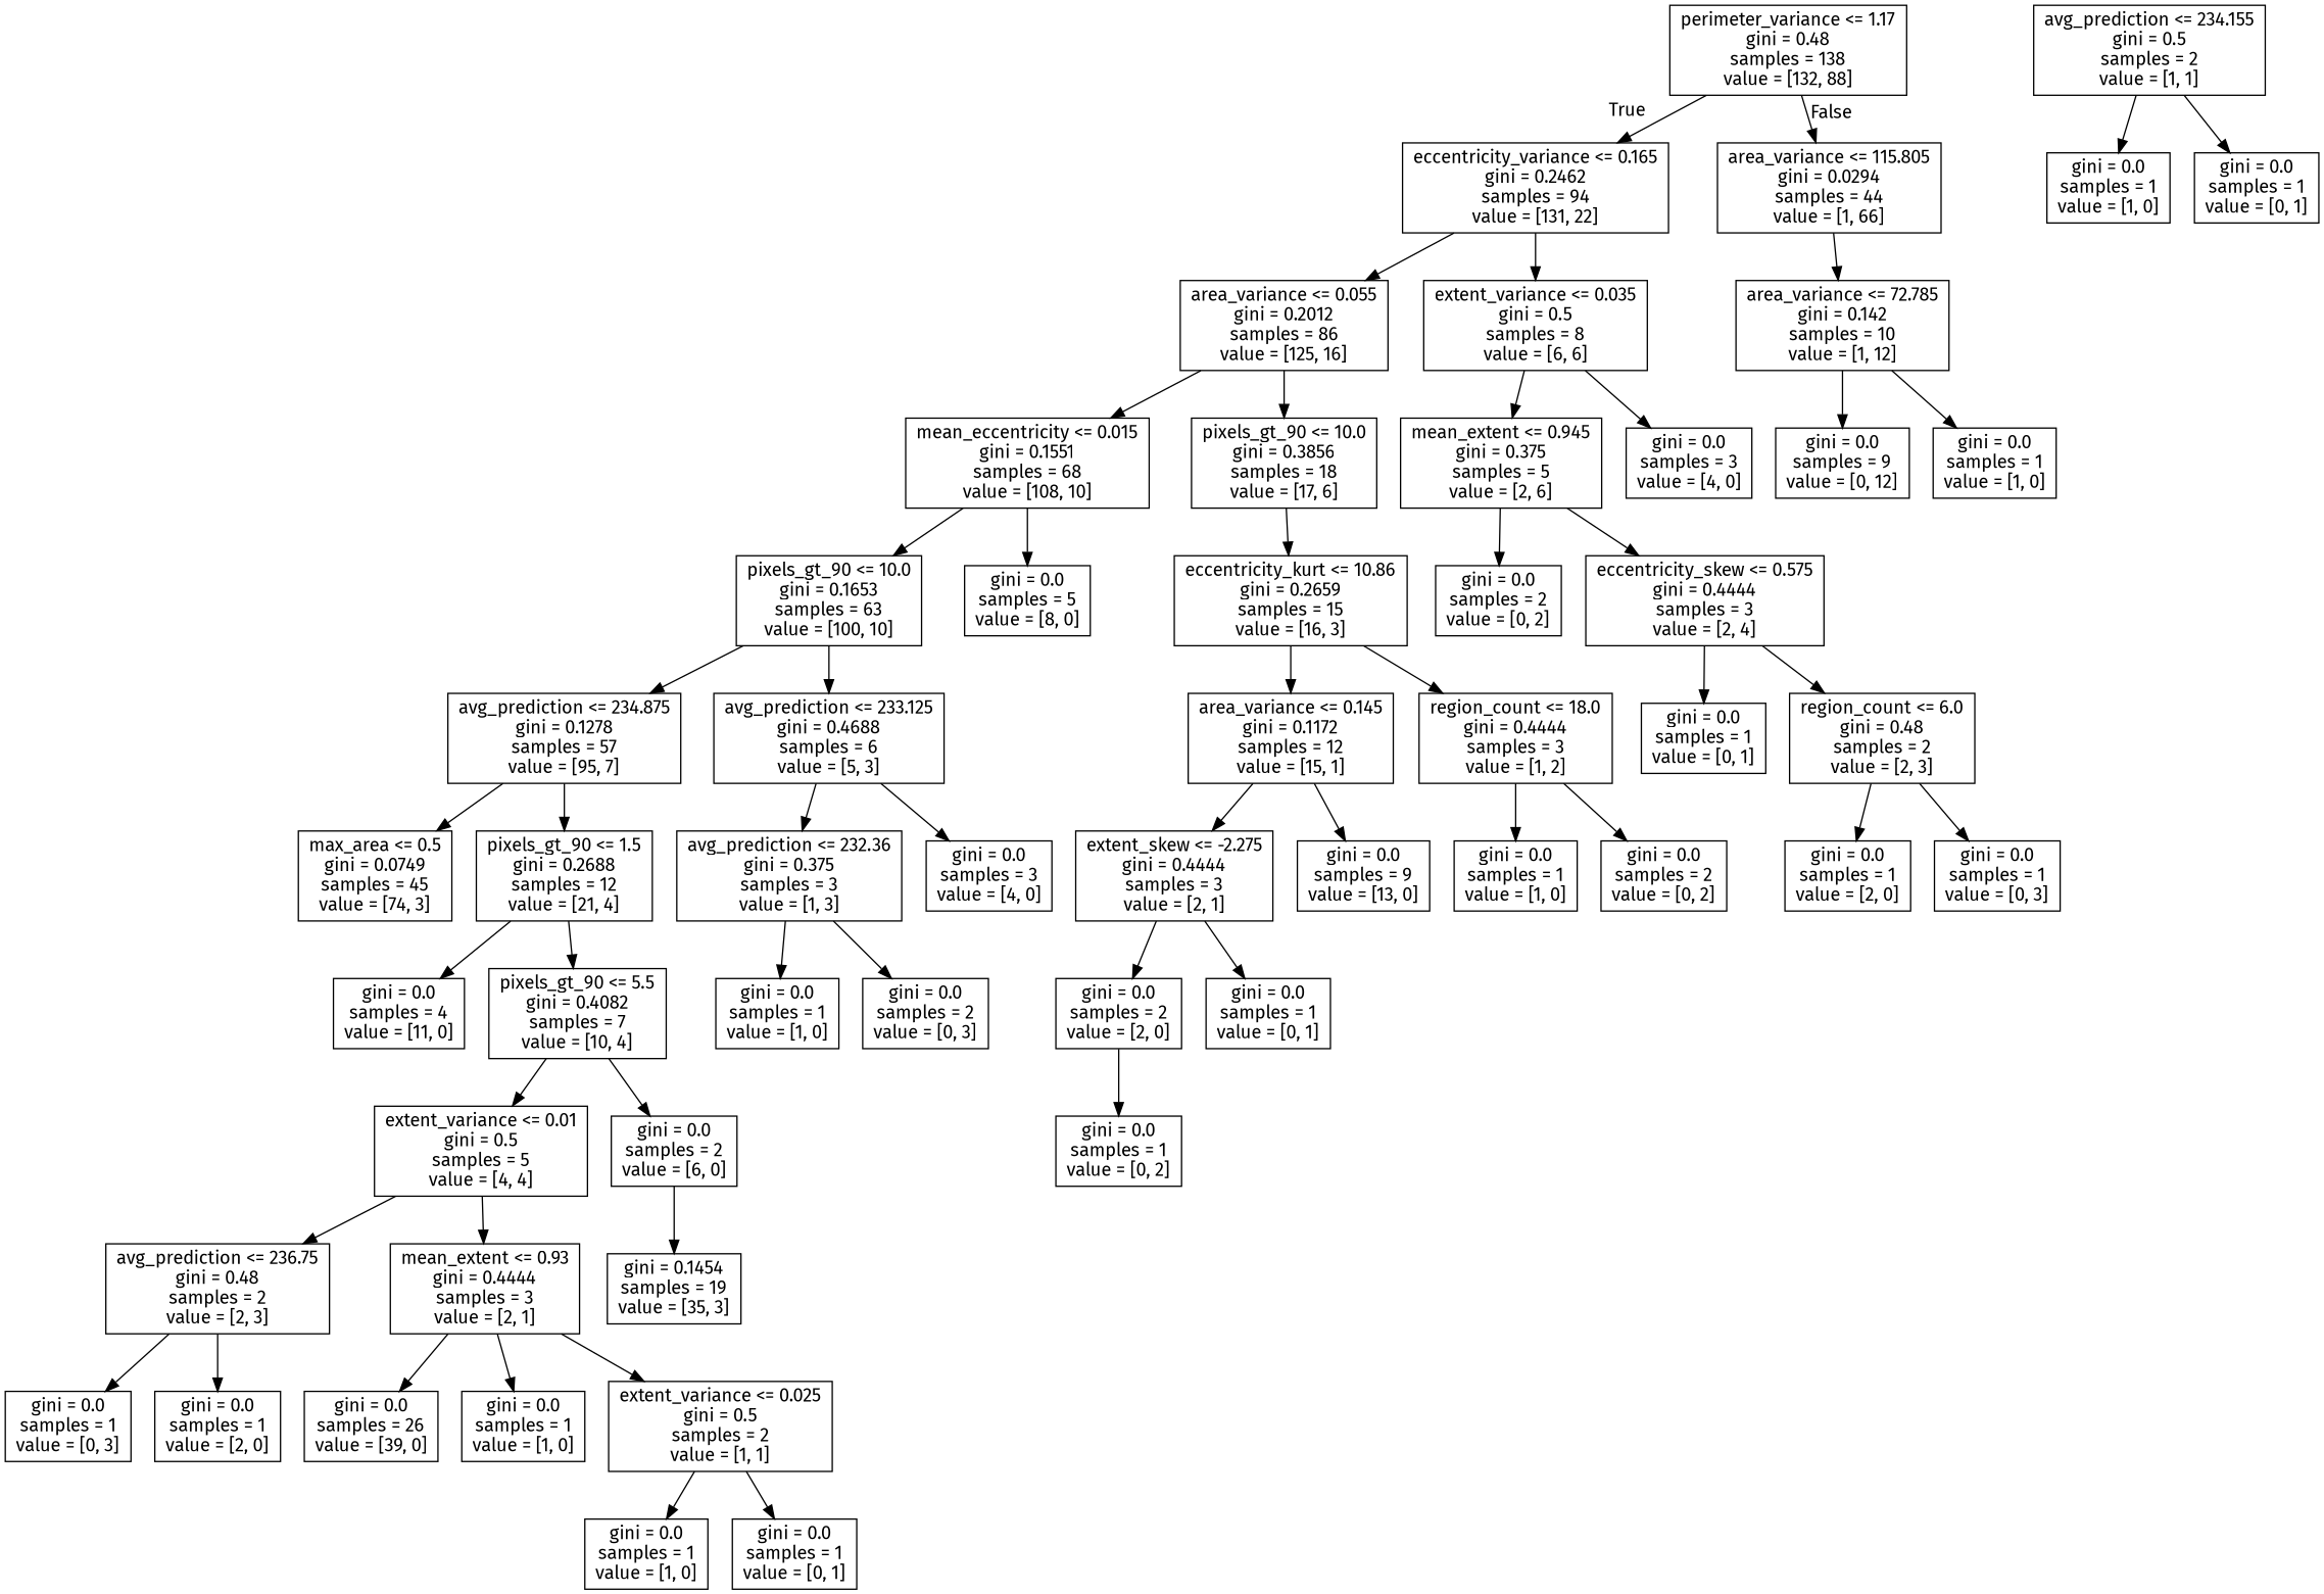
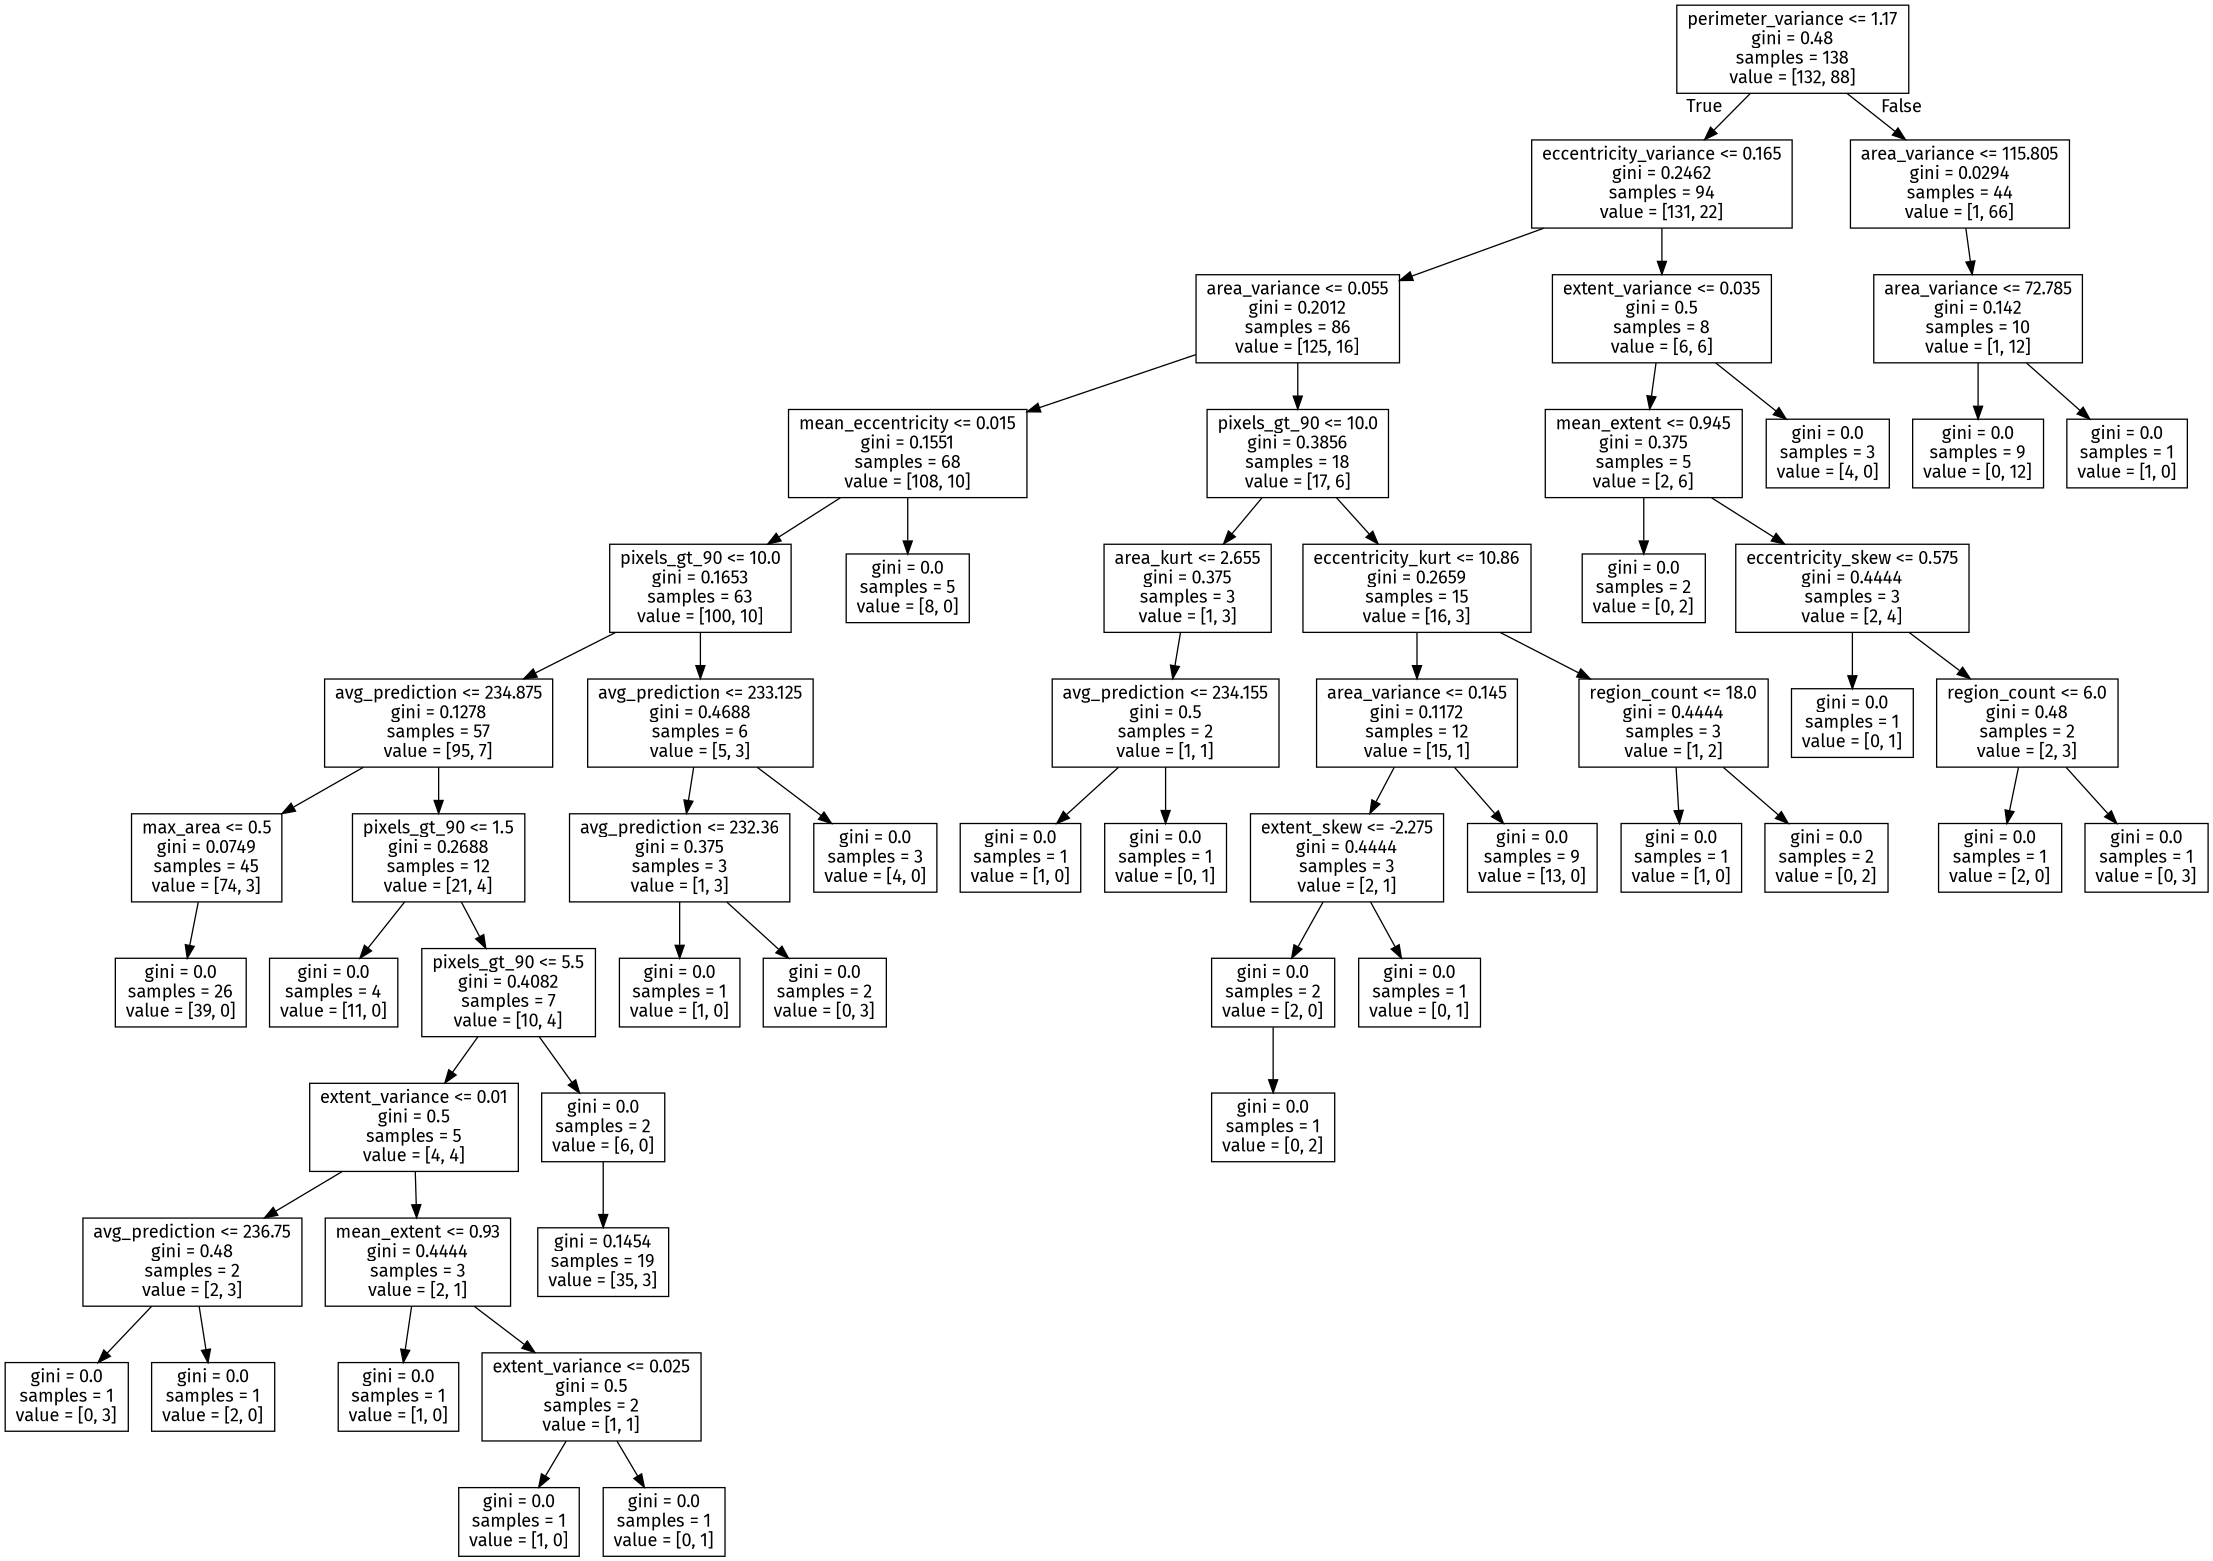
  digraph {
    fontname="Fira Sans"
    node [fontname="Fira Sans" shape=box]
    edge [fontname="Fira Sans"]
    n1 [label="perimeter_variance <= 1.17\ngini = 0.48\nsamples = 138\nvalue = [132, 88]"]
    n2 [label="eccentricity_variance <= 0.165\ngini = 0.2462\nsamples = 94\nvalue = [131, 22]"]
    n3 [label="area_variance <= 115.805\ngini = 0.0294\nsamples = 44\nvalue = [1, 66]"]
    n4 [label="area_variance <= 0.055\ngini = 0.2012\nsamples = 86\nvalue = [125, 16]"]
    n5 [label="extent_variance <= 0.035\ngini = 0.5\nsamples = 8\nvalue = [6, 6]"]
    n6 [label="area_variance <= 72.785\ngini = 0.142\nsamples = 10\nvalue = [1, 12]"]
    n7 [label="mean_eccentricity <= 0.015\ngini = 0.1551\nsamples = 68\nvalue = [108, 10]"]
    n8 [label="pixels_gt_90 <= 10.0\ngini = 0.3856\nsamples = 18\nvalue = [17, 6]"]
    n9 [label="mean_extent <= 0.945\ngini = 0.375\nsamples = 5\nvalue = [2, 6]"]
    n10 [label="gini = 0.0\nsamples = 3\nvalue = [4, 0]"]
    n11 [label="pixels_gt_90 <= 10.0\ngini = 0.1653\nsamples = 63\nvalue = [100, 10]"]
    n12 [label="gini = 0.0\nsamples = 5\nvalue = [8, 0]"]
+   n13 [label="area_kurt <= 2.655\ngini = 0.375\nsamples = 3\nvalue = [1, 3]"]
    n14 [label="eccentricity_kurt <= 10.86\ngini = 0.2659\nsamples = 15\nvalue = [16, 3]"]
    n15 [label="avg_prediction <= 234.875\ngini = 0.1278\nsamples = 57\nvalue = [95, 7]"]
    n16 [label="avg_prediction <= 233.125\ngini = 0.4688\nsamples = 6\nvalue = [5, 3]"]
    n17 [label="max_area <= 0.5\ngini = 0.0749\nsamples = 45\nvalue = [74, 3]"]
    n18 [label="pixels_gt_90 <= 1.5\ngini = 0.2688\nsamples = 12\nvalue = [21, 4]"]
    n19 [label="avg_prediction <= 232.36\ngini = 0.375\nsamples = 3\nvalue = [1, 3]"]
    n20 [label="gini = 0.0\nsamples = 3\nvalue = [4, 0]"]
    n21 [label="gini = 0.0\nsamples = 26\nvalue = [39, 0]"]
    n22 [label="gini = 0.0\nsamples = 4\nvalue = [11, 0]"]
    n23 [label="pixels_gt_90 <= 5.5\ngini = 0.4082\nsamples = 7\nvalue = [10, 4]"]
    n24 [label="gini = 0.1454\nsamples = 19\nvalue = [35, 3]"]
    n25 [label="extent_variance <= 0.01\ngini = 0.5\nsamples = 5\nvalue = [4, 4]"]
    n26 [label="gini = 0.0\nsamples = 2\nvalue = [6, 0]"]
    n27 [label="avg_prediction <= 236.75\ngini = 0.48\nsamples = 2\nvalue = [2, 3]"]
    n28 [label="mean_extent <= 0.93\ngini = 0.4444\nsamples = 3\nvalue = [2, 1]"]
    n29 [label="gini = 0.0\nsamples = 1\nvalue = [0, 3]"]
    n30 [label="gini = 0.0\nsamples = 1\nvalue = [2, 0]"]
    n31 [label="gini = 0.0\nsamples = 1\nvalue = [1, 0]"]
    n32 [label="extent_variance <= 0.025\ngini = 0.5\nsamples = 2\nvalue = [1, 1]"]
    n33 [label="gini = 0.0\nsamples = 1\nvalue = [1, 0]"]
    n34 [label="gini = 0.0\nsamples = 1\nvalue = [0, 1]"]
    n35 [label="gini = 0.0\nsamples = 1\nvalue = [1, 0]"]
    n36 [label="gini = 0.0\nsamples = 2\nvalue = [0, 3]"]
    n37 [label="avg_prediction <= 234.155\ngini = 0.5\nsamples = 2\nvalue = [1, 1]"]
    n38 [label="area_variance <= 0.145\ngini = 0.1172\nsamples = 12\nvalue = [15, 1]"]
    n39 [label="region_count <= 18.0\ngini = 0.4444\nsamples = 3\nvalue = [1, 2]"]
    n40 [label="gini = 0.0\nsamples = 1\nvalue = [1, 0]"]
    n41 [label="gini = 0.0\nsamples = 1\nvalue = [0, 1]"]
    n42 [label="gini = 0.0\nsamples = 1\nvalue = [0, 2]"]
    n43 [label="extent_skew <= -2.275\ngini = 0.4444\nsamples = 3\nvalue = [2, 1]"]
    n44 [label="gini = 0.0\nsamples = 9\nvalue = [13, 0]"]
    n45 [label="gini = 0.0\nsamples = 1\nvalue = [1, 0]"]
    n46 [label="gini = 0.0\nsamples = 2\nvalue = [0, 2]"]
    n47 [label="gini = 0.0\nsamples = 2\nvalue = [2, 0]"]
    n48 [label="gini = 0.0\nsamples = 1\nvalue = [0, 1]"]
    n49 [label="gini = 0.0\nsamples = 2\nvalue = [0, 2]"]
    n50 [label="eccentricity_skew <= 0.575\ngini = 0.4444\nsamples = 3\nvalue = [2, 4]"]
    n51 [label="gini = 0.0\nsamples = 1\nvalue = [0, 1]"]
    n52 [label="region_count <= 6.0\ngini = 0.48\nsamples = 2\nvalue = [2, 3]"]
    n53 [label="gini = 0.0\nsamples = 1\nvalue = [2, 0]"]
    n54 [label="gini = 0.0\nsamples = 1\nvalue = [0, 3]"]
    n55 [label="gini = 0.0\nsamples = 9\nvalue = [0, 12]"]
    n56 [label="gini = 0.0\nsamples = 1\nvalue = [1, 0]"]
    n1 -> n2 [headlabel=True labelangle=45 labeldistance=2.5]
    n1 -> n3 [headlabel=False labelangle=-45 labeldistance=2.5]
    n2 -> n4
    n2 -> n5
    n3 -> n6
    n4 -> n7
    n4 -> n8
    n5 -> n9
    n5 -> n10
    n6 -> n55
    n6 -> n56
    n7 -> n11
    n7 -> n12
+   n8 -> n13
    n8 -> n14
    n9 -> n49
    n9 -> n50
    n11 -> n15
    n11 -> n16
+   n13 -> n37
    n14 -> n38
    n14 -> n39
    n15 -> n17
    n15 -> n18
    n16 -> n19
    n16 -> n20
-   n28 -> n21
+   n17 -> n21
    n18 -> n22
    n18 -> n23
    n19 -> n35
    n19 -> n36
    n23 -> n25
    n23 -> n26
    n25 -> n27
    n25 -> n28
    n26 -> n24
    n27 -> n29
    n27 -> n30
    n28 -> n31
    n28 -> n32
    n32 -> n33
    n32 -> n34
    n37 -> n40
    n37 -> n41
    n38 -> n43
    n38 -> n44
    n39 -> n45
    n39 -> n46
    n43 -> n47
    n43 -> n48
    n47 -> n42
    n50 -> n51
    n50 -> n52
    n52 -> n53
    n52 -> n54
  }
